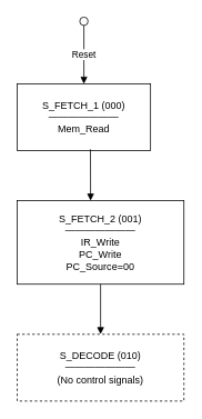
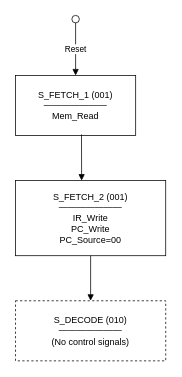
  <mxCell id="0" />
  <mxCell id="1" parent="0" />
- <mxCell id="2" value="S_FETCH_1 (000)&#10;———————&#10;Mem_Read" style="rounded=0;whiteSpace=wrap;html=1;" parent="1" vertex="1"><mxGeometry x="20" y="100" width="160" height="80" as="geometry" /></mxCell>
+ <mxCell id="2" value="S_FETCH_1 (001)&#10;———————&#10;Mem_Read" style="rounded=0;whiteSpace=wrap;html=1;" parent="1" vertex="1"><mxGeometry x="20" y="100" width="160" height="80" as="geometry" /></mxCell>
  <mxCell id="3" value="S_FETCH_2 (001)&#10;———————&#10;IR_Write&#10;PC_Write&#10;PC_Source=00" style="rounded=0;whiteSpace=wrap;html=1;" parent="1" vertex="1"><mxGeometry x="20" y="240" width="200" height="100" as="geometry" /></mxCell>
  <mxCell id="4" value="S_DECODE (010)&#10;———————&#10;(No control signals)" style="rounded=0;whiteSpace=wrap;html=1;dashed=1;" parent="1" vertex="1"><mxGeometry x="20" y="400" width="200" height="80" as="geometry" /></mxCell>
  <mxCell id="5" value="" style="endArrow=block;rounded=0;html=1;exitX=0.549;exitY=0.981;exitDx=0;exitDy=0;exitPerimeter=0;" parent="1" source="2" edge="1"><mxGeometry relative="1" as="geometry"><mxPoint x="108" y="240" as="targetPoint" /></mxGeometry></mxCell>
  <mxCell id="6" value="" style="endArrow=block;rounded=0;html=1;" parent="1" source="3" target="4" edge="1"><mxGeometry relative="1" as="geometry" /></mxCell>
  <mxCell id="7" value="" style="ellipse;whiteSpace=wrap;html=1;" parent="1" vertex="1"><mxGeometry x="95" y="20" width="10" height="10" as="geometry" /></mxCell>
  <mxCell id="8" value="Reset" style="endArrow=block;rounded=0;html=1;" parent="1" source="7" target="2" edge="1"><mxGeometry relative="1" as="geometry" /></mxCell>
